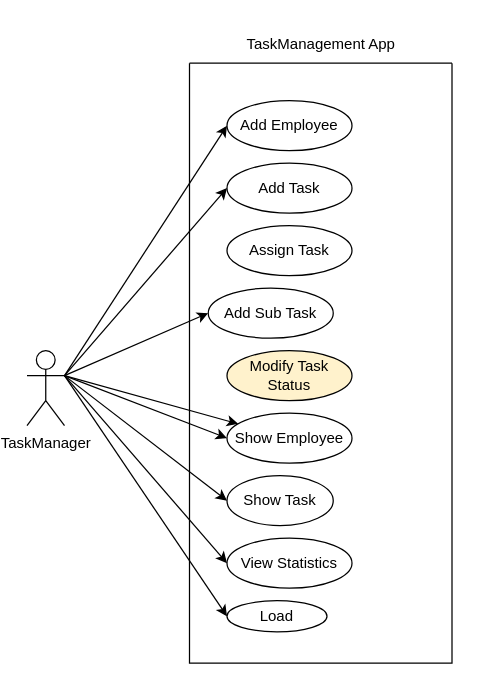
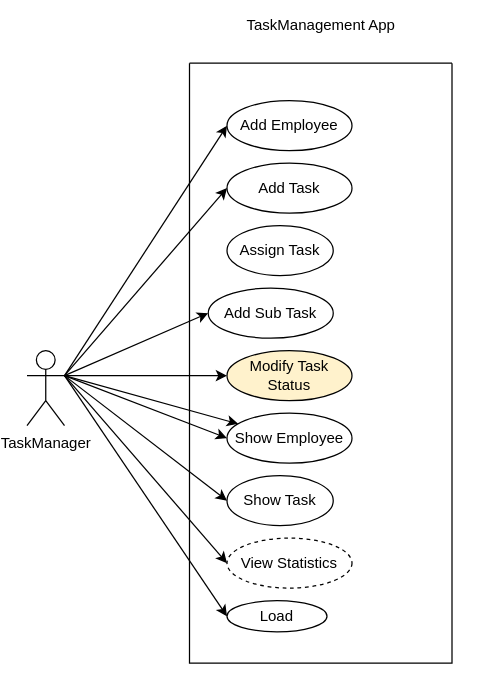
  <mxCell id="0" />
  <mxCell id="1" parent="0" />
  <mxCell id="2" value="TaskManager" style="shape=umlActor;verticalLabelPosition=bottom;verticalAlign=top;html=1;" vertex="1" parent="1"><mxGeometry x="20" y="280" width="30" height="60" as="geometry" /></mxCell>
  <mxCell id="3" value="" style="swimlane;startSize=0;" vertex="1" parent="1"><mxGeometry x="150" y="50" width="210" height="480" as="geometry" /></mxCell>
  <mxCell id="4" value="Add Employee" style="ellipse;whiteSpace=wrap;html=1;" vertex="1" parent="3"><mxGeometry x="30" y="30" width="100" height="40" as="geometry" /></mxCell>
  <mxCell id="5" value="Add Task" style="ellipse;whiteSpace=wrap;html=1;" vertex="1" parent="3"><mxGeometry x="30" y="80" width="100" height="40" as="geometry" /></mxCell>
- <mxCell id="6" value="Assign Task" style="ellipse;whiteSpace=wrap;html=1;" vertex="1" parent="3"><mxGeometry x="30" y="130" width="100" height="40" as="geometry" /></mxCell>
+ <mxCell id="6" value="Assign Task" style="ellipse;whiteSpace=wrap;html=1;" vertex="1" parent="3"><mxGeometry x="30" y="130" width="85" height="40" as="geometry" /></mxCell>
  <mxCell id="7" value="Add Sub Task" style="ellipse;whiteSpace=wrap;html=1;" vertex="1" parent="3"><mxGeometry x="15" y="180" width="100" height="40" as="geometry" /></mxCell>
  <mxCell id="8" value="Modify Task Status" style="ellipse;whiteSpace=wrap;html=1;fillColor=#fff2cc;" vertex="1" parent="3"><mxGeometry x="30" y="230" width="100" height="40" as="geometry" /></mxCell>
  <mxCell id="9" value="Show Employee" style="ellipse;whiteSpace=wrap;html=1;" vertex="1" parent="3"><mxGeometry x="30" y="280" width="100" height="40" as="geometry" /></mxCell>
  <mxCell id="10" value="Show Task" style="ellipse;whiteSpace=wrap;html=1;" vertex="1" parent="3"><mxGeometry x="30" y="330" width="85" height="40" as="geometry" /></mxCell>
- <mxCell id="11" value="View Statistics" style="ellipse;whiteSpace=wrap;html=1;" vertex="1" parent="3"><mxGeometry x="30" y="380" width="100" height="40" as="geometry" /></mxCell>
+ <mxCell id="11" value="View Statistics" style="ellipse;whiteSpace=wrap;html=1;dashed=1;" vertex="1" parent="3"><mxGeometry x="30" y="380" width="100" height="40" as="geometry" /></mxCell>
  <mxCell id="12" value="Load" style="ellipse;whiteSpace=wrap;html=1;" vertex="1" parent="3"><mxGeometry x="30" y="430" width="80" height="25" as="geometry" /></mxCell>
- <mxCell id="13" value="TaskManagement App" style="text;html=1;align=center;verticalAlign=middle;whiteSpace=wrap;rounded=0;" vertex="1" parent="1"><mxGeometry x="187.5" y="20" width="135" height="30" as="geometry" /></mxCell>
+ <mxCell id="13" value="TaskManagement App" style="text;html=1;align=center;verticalAlign=middle;whiteSpace=wrap;rounded=0;" vertex="1" parent="1"><mxGeometry x="187.5" y="5" width="135" height="30" as="geometry" /></mxCell>
  <mxCell id="14" value="" style="endArrow=classic;html=1;rounded=0;exitX=1;exitY=0.333;exitDx=0;exitDy=0;exitPerimeter=0;entryX=0;entryY=0.5;entryDx=0;entryDy=0;" edge="1" parent="1" source="2" target="4"><mxGeometry width="50" height="50" relative="1" as="geometry"><mxPoint x="110" y="280" as="sourcePoint" /><mxPoint x="160" y="230" as="targetPoint" /></mxGeometry></mxCell>
  <mxCell id="15" value="" style="endArrow=classic;html=1;rounded=0;entryX=0;entryY=0.5;entryDx=0;entryDy=0;" edge="1" parent="1" target="5"><mxGeometry width="50" height="50" relative="1" as="geometry"><mxPoint x="50" y="300" as="sourcePoint" /><mxPoint x="160" y="230" as="targetPoint" /></mxGeometry></mxCell>
  <mxCell id="16" value="" style="endArrow=classic;html=1;rounded=0;exitX=1;exitY=0.333;exitDx=0;exitDy=0;exitPerimeter=0;" edge="1" parent="1" source="2" target="9"><mxGeometry width="50" height="50" relative="1" as="geometry"><mxPoint x="110" y="280" as="sourcePoint" /><mxPoint x="160" y="230" as="targetPoint" /></mxGeometry></mxCell>
  <mxCell id="17" value="" style="endArrow=classic;html=1;rounded=0;entryX=0;entryY=0.5;entryDx=0;entryDy=0;" edge="1" parent="1" target="7"><mxGeometry width="50" height="50" relative="1" as="geometry"><mxPoint x="50" y="300" as="sourcePoint" /><mxPoint x="160" y="230" as="targetPoint" /></mxGeometry></mxCell>
+ <mxCell id="18" value="" style="endArrow=classic;html=1;rounded=0;exitX=1;exitY=0.333;exitDx=0;exitDy=0;exitPerimeter=0;entryX=0;entryY=0.5;entryDx=0;entryDy=0;" edge="1" parent="1" source="2" target="8"><mxGeometry width="50" height="50" relative="1" as="geometry"><mxPoint x="110" y="280" as="sourcePoint" /><mxPoint x="160" y="230" as="targetPoint" /></mxGeometry></mxCell>
  <mxCell id="19" value="" style="endArrow=classic;html=1;rounded=0;entryX=0;entryY=0.5;entryDx=0;entryDy=0;" edge="1" parent="1" target="9"><mxGeometry width="50" height="50" relative="1" as="geometry"><mxPoint x="50" y="300" as="sourcePoint" /><mxPoint x="160" y="230" as="targetPoint" /></mxGeometry></mxCell>
  <mxCell id="20" value="" style="endArrow=classic;html=1;rounded=0;entryX=0;entryY=0.5;entryDx=0;entryDy=0;" edge="1" parent="1" target="10"><mxGeometry width="50" height="50" relative="1" as="geometry"><mxPoint x="50" y="300" as="sourcePoint" /><mxPoint x="160" y="230" as="targetPoint" /></mxGeometry></mxCell>
  <mxCell id="21" value="" style="endArrow=classic;html=1;rounded=0;entryX=0;entryY=0.5;entryDx=0;entryDy=0;" edge="1" parent="1" target="11"><mxGeometry width="50" height="50" relative="1" as="geometry"><mxPoint x="50" y="300" as="sourcePoint" /><mxPoint x="160" y="230" as="targetPoint" /></mxGeometry></mxCell>
  <mxCell id="22" value="" style="endArrow=classic;html=1;rounded=0;entryX=0;entryY=0.5;entryDx=0;entryDy=0;" edge="1" parent="1" target="12"><mxGeometry width="50" height="50" relative="1" as="geometry"><mxPoint x="50" y="300" as="sourcePoint" /><mxPoint x="160" y="230" as="targetPoint" /></mxGeometry></mxCell>
